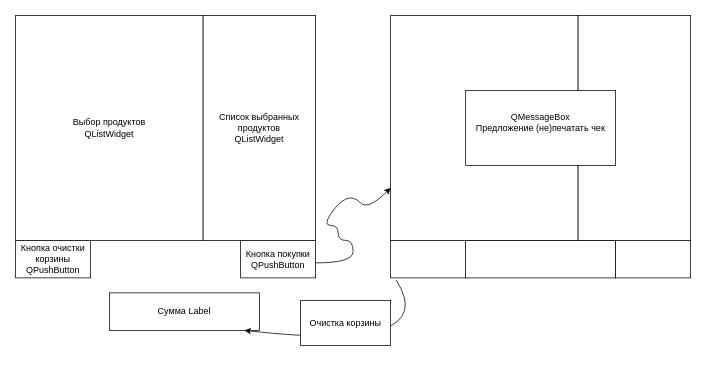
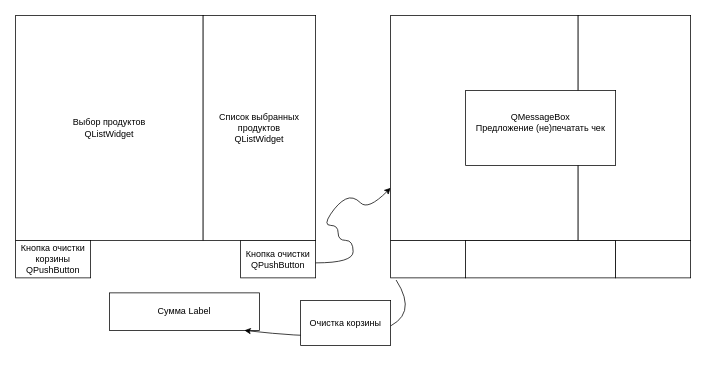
  <mxCell id="0" />
  <mxCell id="1" parent="0" />
  <mxCell id="2" value="Сумма Label" style="rounded=0;whiteSpace=wrap;html=1;" vertex="1" parent="1"><mxGeometry x="145" y="390" width="200" height="50" as="geometry" /></mxCell>
  <mxCell id="3" value="Выбор продуктов&lt;div&gt;QListWidget&lt;/div&gt;" style="rounded=0;whiteSpace=wrap;html=1;" vertex="1" parent="1"><mxGeometry y="20" width="250" height="300" as="geometry" x="20" /></mxCell>
  <mxCell id="4" value="Список выбранных продуктов&lt;div&gt;QListWidget&lt;/div&gt;" style="rounded=0;whiteSpace=wrap;html=1;" vertex="1" parent="1"><mxGeometry x="270" y="20" width="150" height="300" as="geometry" /></mxCell>
  <mxCell id="5" value="Кнопка очистки корзины&lt;div&gt;&lt;span style=&quot;background-color: transparent; color: light-dark(rgb(0, 0, 0), rgb(255, 255, 255));&quot;&gt;QPushButton&lt;/span&gt;&lt;/div&gt;" style="rounded=0;whiteSpace=wrap;html=1;" vertex="1" parent="1"><mxGeometry y="320" width="100" height="50" as="geometry" x="20" /></mxCell>
- <mxCell id="6" value="Кнопка покупки&lt;div&gt;QPushButton&lt;/div&gt;" style="rounded=0;whiteSpace=wrap;html=1;" vertex="1" parent="1"><mxGeometry x="320" y="320" width="100" height="50" as="geometry" /></mxCell>
+ <mxCell id="6" value="Кнопка очистки&lt;div&gt;QPushButton&lt;/div&gt;" style="rounded=0;whiteSpace=wrap;html=1;" vertex="1" parent="1"><mxGeometry x="320" y="320" width="100" height="50" as="geometry" /></mxCell>
  <mxCell id="7" value="" style="curved=1;endArrow=classic;html=1;rounded=0;" edge="1" parent="1"><mxGeometry width="50" height="50" relative="1" as="geometry"><mxPoint x="420" y="350" as="sourcePoint" /><mxPoint x="520" y="250" as="targetPoint" /><Array as="points"><mxPoint x="470" y="350" /><mxPoint x="470" y="320" /><mxPoint x="450" y="320" /><mxPoint x="450" y="300" /><mxPoint x="430" y="300" /><mxPoint x="450" y="270" /><mxPoint x="470" y="260" /><mxPoint x="490" y="280" /></Array></mxGeometry></mxCell>
  <mxCell id="8" value="" style="rounded=0;whiteSpace=wrap;html=1;" vertex="1" parent="1"><mxGeometry x="620" y="320" width="200" height="50" as="geometry" /></mxCell>
  <mxCell id="9" value="" style="rounded=0;whiteSpace=wrap;html=1;" vertex="1" parent="1"><mxGeometry x="520" y="20" width="250" height="300" as="geometry" /></mxCell>
  <mxCell id="10" value="" style="rounded=0;whiteSpace=wrap;html=1;" vertex="1" parent="1"><mxGeometry x="770" y="20" width="150" height="300" as="geometry" /></mxCell>
  <mxCell id="11" value="&lt;div&gt;&lt;br&gt;&lt;/div&gt;" style="rounded=0;whiteSpace=wrap;html=1;" vertex="1" parent="1"><mxGeometry x="520" y="320" width="100" height="50" as="geometry" /></mxCell>
  <mxCell id="12" value="&lt;div&gt;&lt;br&gt;&lt;/div&gt;" style="rounded=0;whiteSpace=wrap;html=1;" vertex="1" parent="1"><mxGeometry x="820" y="320" width="100" height="50" as="geometry" /></mxCell>
  <mxCell id="13" value="&lt;div&gt;QMessageBox&lt;/div&gt;Предложение (не)печатать чек&lt;div&gt;&lt;br&gt;&lt;/div&gt;" style="rounded=0;whiteSpace=wrap;html=1;" vertex="1" parent="1"><mxGeometry x="620" y="120" width="200" height="100" as="geometry" /></mxCell>
  <mxCell id="14" value="" style="curved=1;endArrow=classic;html=1;rounded=0;exitX=0.073;exitY=1.057;exitDx=0;exitDy=0;exitPerimeter=0;entryX=0.9;entryY=1;entryDx=0;entryDy=0;entryPerimeter=0;" edge="1" parent="1" source="11" target="2"><mxGeometry width="50" height="50" relative="1" as="geometry"><mxPoint x="530" y="440" as="sourcePoint" /><mxPoint x="580" y="390" as="targetPoint" /><Array as="points"><mxPoint x="590" y="470" /></Array></mxGeometry></mxCell>
  <mxCell id="15" value="Очистка корзины" style="rounded=0;whiteSpace=wrap;html=1;" vertex="1" parent="1"><mxGeometry x="400" y="400" width="120" height="60" as="geometry" /></mxCell>
